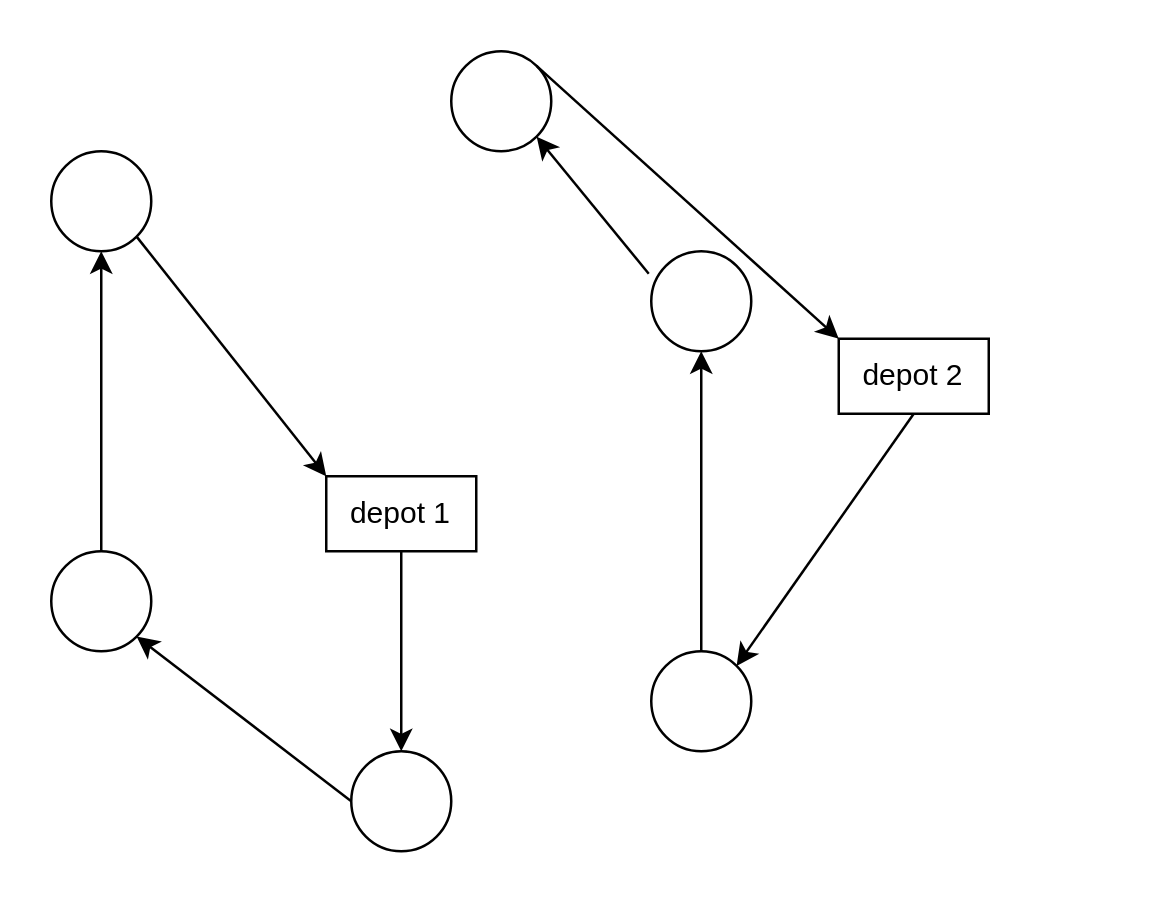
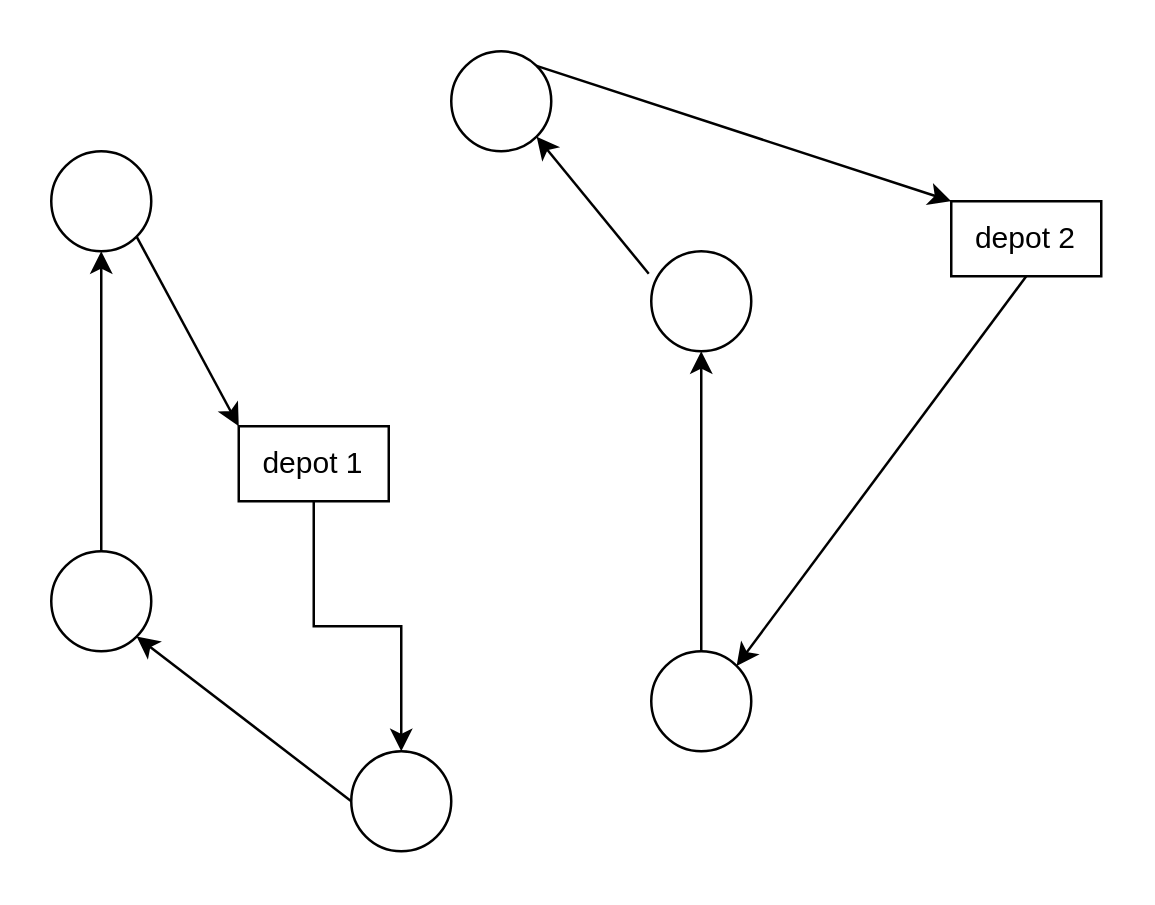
  <mxCell id="0" />
  <mxCell id="1" parent="0" />
  <mxCell id="2" value="" style="ellipse;whiteSpace=wrap;html=1;aspect=fixed;" vertex="1" parent="1"><mxGeometry x="260" y="260" width="40" height="40" as="geometry" /></mxCell>
  <mxCell id="3" value="" style="edgeStyle=orthogonalEdgeStyle;rounded=0;orthogonalLoop=1;jettySize=auto;html=1;" edge="1" parent="1" source="4" target="6"><mxGeometry relative="1" as="geometry" /></mxCell>
- <mxCell id="4" value="depot 1" style="rounded=0;whiteSpace=wrap;html=1;" vertex="1" parent="1"><mxGeometry x="130" y="190" width="60" height="30" as="geometry" /></mxCell>
+ <mxCell id="4" value="depot 1" style="rounded=0;whiteSpace=wrap;html=1;" vertex="1" parent="1"><mxGeometry x="95" y="170" width="60" height="30" as="geometry" /></mxCell>
  <mxCell id="5" value="" style="ellipse;whiteSpace=wrap;html=1;aspect=fixed;" vertex="1" parent="1"><mxGeometry x="260" y="100" width="40" height="40" as="geometry" /></mxCell>
  <mxCell id="6" value="" style="ellipse;whiteSpace=wrap;html=1;aspect=fixed;" vertex="1" parent="1"><mxGeometry x="140" y="300" width="40" height="40" as="geometry" /></mxCell>
  <mxCell id="7" value="" style="ellipse;whiteSpace=wrap;html=1;aspect=fixed;" vertex="1" parent="1"><mxGeometry x="20" y="220" width="40" height="40" as="geometry" /></mxCell>
  <mxCell id="8" value="" style="ellipse;whiteSpace=wrap;html=1;aspect=fixed;" vertex="1" parent="1"><mxGeometry x="180" y="20" width="40" height="40" as="geometry" /></mxCell>
  <mxCell id="9" value="" style="ellipse;whiteSpace=wrap;html=1;aspect=fixed;" vertex="1" parent="1"><mxGeometry x="20" y="60" width="40" height="40" as="geometry" /></mxCell>
  <mxCell id="10" value="" style="endArrow=classic;html=1;exitX=0.5;exitY=0;exitDx=0;exitDy=0;entryX=0.5;entryY=1;entryDx=0;entryDy=0;" edge="1" parent="1" source="2" target="5"><mxGeometry width="50" height="50" relative="1" as="geometry"><mxPoint x="200" y="230" as="sourcePoint" /><mxPoint x="268" y="283" as="targetPoint" /></mxGeometry></mxCell>
  <mxCell id="11" value="" style="endArrow=classic;html=1;exitX=-0.025;exitY=0.225;exitDx=0;exitDy=0;entryX=1;entryY=1;entryDx=0;entryDy=0;exitPerimeter=0;" edge="1" parent="1" source="5" target="8"><mxGeometry width="50" height="50" relative="1" as="geometry"><mxPoint x="179" y="200" as="sourcePoint" /><mxPoint x="179" y="80" as="targetPoint" /></mxGeometry></mxCell>
  <mxCell id="12" value="" style="endArrow=classic;html=1;exitX=1;exitY=1;exitDx=0;exitDy=0;entryX=0;entryY=0;entryDx=0;entryDy=0;" edge="1" parent="1" source="9" target="4"><mxGeometry width="50" height="50" relative="1" as="geometry"><mxPoint x="269" y="119" as="sourcePoint" /><mxPoint x="224.142" y="64.142" as="targetPoint" /></mxGeometry></mxCell>
  <mxCell id="13" value="" style="endArrow=classic;html=1;exitX=0;exitY=0.5;exitDx=0;exitDy=0;entryX=1;entryY=1;entryDx=0;entryDy=0;" edge="1" parent="1" source="6" target="7"><mxGeometry width="50" height="50" relative="1" as="geometry"><mxPoint x="64.142" y="104.142" as="sourcePoint" /><mxPoint x="161.542" y="311.876" as="targetPoint" /></mxGeometry></mxCell>
  <mxCell id="14" value="" style="endArrow=classic;html=1;exitX=0.5;exitY=0;exitDx=0;exitDy=0;" edge="1" parent="1" source="7" target="9"><mxGeometry width="50" height="50" relative="1" as="geometry"><mxPoint x="150" y="330" as="sourcePoint" /><mxPoint x="64.142" y="264.142" as="targetPoint" /></mxGeometry></mxCell>
- <mxCell id="15" value="depot 2" style="rounded=0;whiteSpace=wrap;html=1;" vertex="1" parent="1"><mxGeometry x="335" y="135" width="60" height="30" as="geometry" /></mxCell>
+ <mxCell id="15" value="depot 2" style="rounded=0;whiteSpace=wrap;html=1;" vertex="1" parent="1"><mxGeometry x="380" y="80" width="60" height="30" as="geometry" /></mxCell>
  <mxCell id="16" value="" style="endArrow=classic;html=1;exitX=0.5;exitY=1;exitDx=0;exitDy=0;entryX=1;entryY=0;entryDx=0;entryDy=0;" edge="1" parent="1" source="15" target="2"><mxGeometry width="50" height="50" relative="1" as="geometry"><mxPoint x="290" y="270" as="sourcePoint" /><mxPoint x="290" y="150" as="targetPoint" /></mxGeometry></mxCell>
  <mxCell id="17" value="" style="endArrow=classic;html=1;exitX=1;exitY=0;exitDx=0;exitDy=0;entryX=0;entryY=0;entryDx=0;entryDy=0;" edge="1" parent="1" source="8" target="15"><mxGeometry width="50" height="50" relative="1" as="geometry"><mxPoint x="269" y="119" as="sourcePoint" /><mxPoint x="224.142" y="64.142" as="targetPoint" /></mxGeometry></mxCell>
